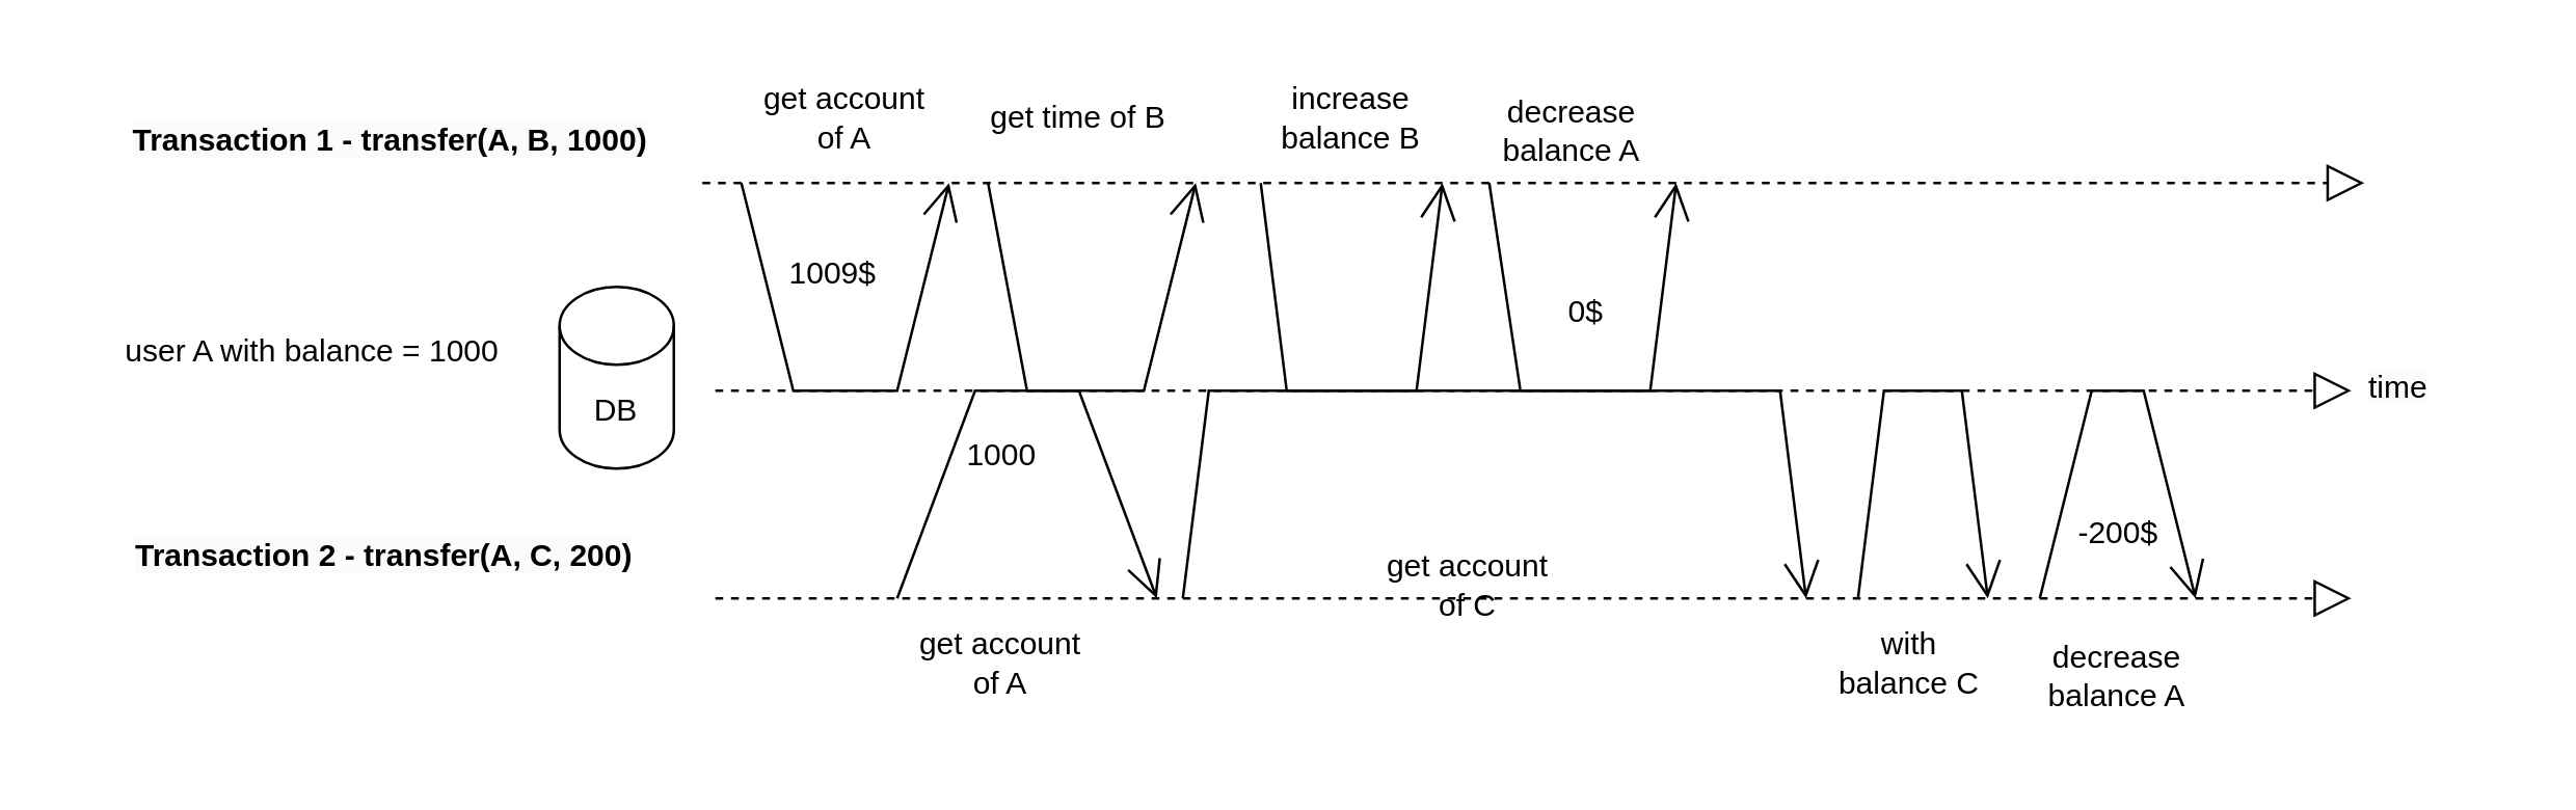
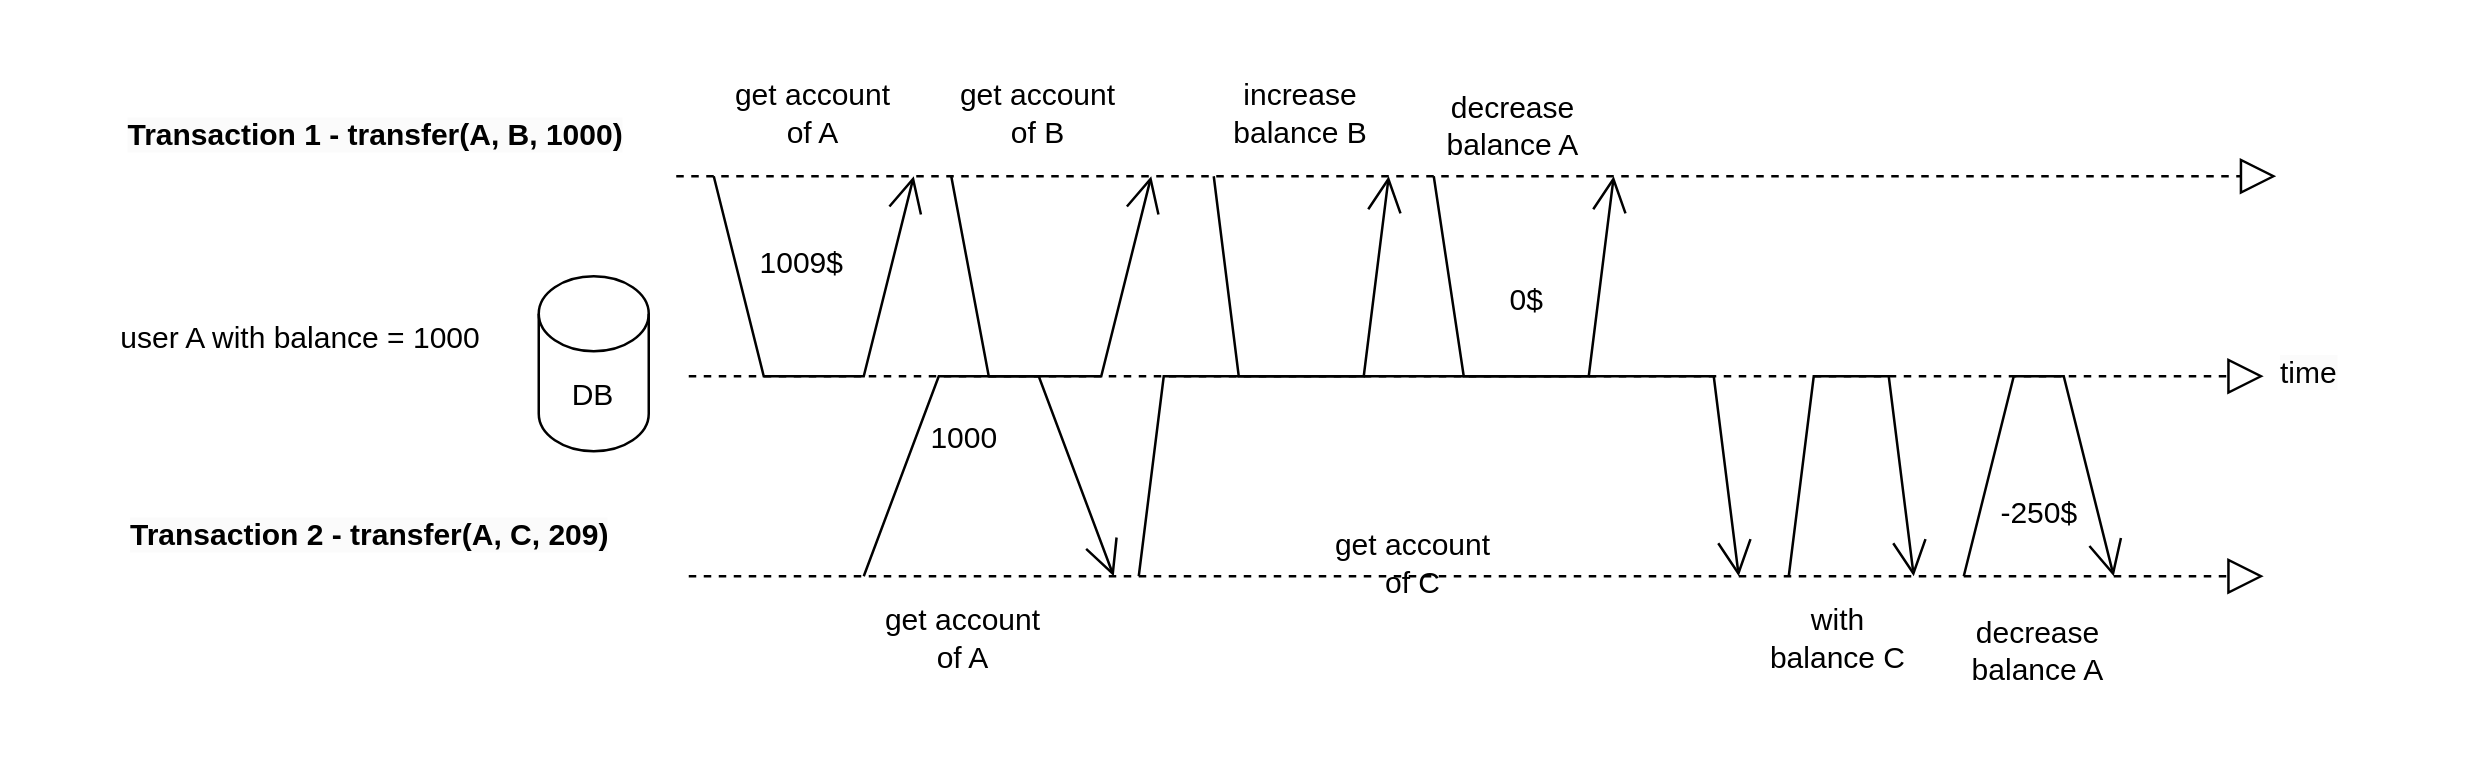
  <mxCell id="0" />
  <mxCell id="1" parent="0" />
  <mxCell id="2" value="DB" style="shape=cylinder3;whiteSpace=wrap;html=1;boundedLbl=1;backgroundOutline=1;size=15;" vertex="1" parent="1"><mxGeometry x="215" y="110" width="44" height="70" as="geometry" /></mxCell>
  <mxCell id="3" value="user A with balance = 1000" style="text;html=1;strokeColor=none;fillColor=none;align=center;verticalAlign=middle;whiteSpace=wrap;rounded=0;" vertex="1" parent="1"><mxGeometry x="20" y="120" width="200" height="30" as="geometry" /></mxCell>
  <mxCell id="4" value="" style="endArrow=block;dashed=1;endFill=0;endSize=12;html=1;rounded=0;" edge="1" parent="1"><mxGeometry width="160" relative="1" as="geometry"><mxPoint x="275" y="150" as="sourcePoint" /><mxPoint x="905" y="150" as="targetPoint" /></mxGeometry></mxCell>
  <mxCell id="5" value="&lt;meta charset=&quot;utf-8&quot;&gt;&lt;span style=&quot;color: rgb(0, 0, 0); font-family: Helvetica; font-size: 12px; font-style: normal; font-variant-ligatures: normal; font-variant-caps: normal; letter-spacing: normal; orphans: 2; text-align: center; text-indent: 0px; text-transform: none; widows: 2; word-spacing: 0px; -webkit-text-stroke-width: 0px; background-color: rgb(251, 251, 251); text-decoration-thickness: initial; text-decoration-style: initial; text-decoration-color: initial; float: none; display: inline !important;&quot;&gt;Transaction 1 -&amp;nbsp;transfer(A, B, 1000)&lt;/span&gt;" style="text;whiteSpace=wrap;html=1;fontStyle=1" vertex="1" parent="1"><mxGeometry x="49" y="40" width="220" height="40" as="geometry" /></mxCell>
  <mxCell id="6" value="&lt;meta charset=&quot;utf-8&quot;&gt;&lt;span style=&quot;color: rgb(0, 0, 0); font-family: Helvetica; font-size: 12px; font-style: normal; font-variant-ligatures: normal; font-variant-caps: normal; font-weight: 400; letter-spacing: normal; orphans: 2; text-align: center; text-indent: 0px; text-transform: none; widows: 2; word-spacing: 0px; -webkit-text-stroke-width: 0px; background-color: rgb(251, 251, 251); text-decoration-thickness: initial; text-decoration-style: initial; text-decoration-color: initial; float: none; display: inline !important;&quot;&gt;time&lt;/span&gt;" style="text;whiteSpace=wrap;html=1;" vertex="1" parent="1"><mxGeometry x="910" y="135" width="60" height="40" as="geometry" /></mxCell>
  <mxCell id="7" value="" style="endArrow=block;dashed=1;endFill=0;endSize=12;html=1;rounded=0;" edge="1" parent="1"><mxGeometry width="160" relative="1" as="geometry"><mxPoint x="270" y="70" as="sourcePoint" /><mxPoint x="910" y="70" as="targetPoint" /></mxGeometry></mxCell>
- <mxCell id="8" value="&lt;meta charset=&quot;utf-8&quot;&gt;&lt;span style=&quot;color: rgb(0, 0, 0); font-family: Helvetica; font-size: 12px; font-style: normal; font-variant-ligatures: normal; font-variant-caps: normal; letter-spacing: normal; orphans: 2; text-align: center; text-indent: 0px; text-transform: none; widows: 2; word-spacing: 0px; -webkit-text-stroke-width: 0px; background-color: rgb(251, 251, 251); text-decoration-thickness: initial; text-decoration-style: initial; text-decoration-color: initial; float: none; display: inline !important;&quot;&gt;Transaction 2 -&amp;nbsp;transfer(A, C, 200)&lt;/span&gt;" style="text;whiteSpace=wrap;html=1;fontStyle=1" vertex="1" parent="1"><mxGeometry x="50" y="200" width="220" height="40" as="geometry" /></mxCell>
+ <mxCell id="8" value="&lt;meta charset=&quot;utf-8&quot;&gt;&lt;span style=&quot;color: rgb(0, 0, 0); font-family: Helvetica; font-size: 12px; font-style: normal; font-variant-ligatures: normal; font-variant-caps: normal; letter-spacing: normal; orphans: 2; text-align: center; text-indent: 0px; text-transform: none; widows: 2; word-spacing: 0px; -webkit-text-stroke-width: 0px; background-color: rgb(251, 251, 251); text-decoration-thickness: initial; text-decoration-style: initial; text-decoration-color: initial; float: none; display: inline !important;&quot;&gt;Transaction 2 -&amp;nbsp;transfer(A, C, 209)&lt;/span&gt;" style="text;whiteSpace=wrap;html=1;fontStyle=1" vertex="1" parent="1"><mxGeometry x="50" y="200" width="220" height="40" as="geometry" /></mxCell>
  <mxCell id="9" value="" style="endArrow=block;dashed=1;endFill=0;endSize=12;html=1;rounded=0;" edge="1" parent="1"><mxGeometry width="160" relative="1" as="geometry"><mxPoint x="275" y="230" as="sourcePoint" /><mxPoint x="905" y="230" as="targetPoint" /></mxGeometry></mxCell>
  <mxCell id="10" value="" style="endArrow=open;endFill=1;endSize=12;html=1;rounded=0;" edge="1" parent="1"><mxGeometry width="160" relative="1" as="geometry"><mxPoint x="380" y="70" as="sourcePoint" /><mxPoint x="460" y="70" as="targetPoint" /><Array as="points"><mxPoint x="395" y="150" /><mxPoint x="440" y="150" /></Array></mxGeometry></mxCell>
  <mxCell id="11" value="" style="endArrow=open;endFill=1;endSize=12;html=1;rounded=0;" edge="1" parent="1"><mxGeometry width="160" relative="1" as="geometry"><mxPoint x="345" y="230" as="sourcePoint" /><mxPoint x="445" y="230" as="targetPoint" /><Array as="points"><mxPoint x="375" y="150" /><mxPoint x="415" y="150" /></Array></mxGeometry></mxCell>
  <mxCell id="12" value="1009$" style="text;html=1;align=center;verticalAlign=middle;resizable=0;points=[];autosize=1;strokeColor=none;fillColor=none;" vertex="1" parent="1"><mxGeometry x="290" y="90" width="60" height="30" as="geometry" /></mxCell>
  <mxCell id="13" value="1000" style="text;html=1;align=center;verticalAlign=middle;resizable=0;points=[];autosize=1;strokeColor=none;fillColor=none;" vertex="1" parent="1"><mxGeometry x="360" y="160" width="50" height="30" as="geometry" /></mxCell>
  <mxCell id="14" value="" style="endArrow=open;endFill=1;endSize=12;html=1;rounded=0;" edge="1" parent="1"><mxGeometry width="160" relative="1" as="geometry"><mxPoint x="455" y="230" as="sourcePoint" /><mxPoint x="695" y="230" as="targetPoint" /><Array as="points"><mxPoint x="465" y="150" /><mxPoint x="685" y="150" /></Array></mxGeometry></mxCell>
  <mxCell id="15" value="" style="endArrow=open;endFill=1;endSize=12;html=1;rounded=0;" edge="1" parent="1"><mxGeometry width="160" relative="1" as="geometry"><mxPoint x="485" y="70" as="sourcePoint" /><mxPoint x="555" y="70" as="targetPoint" /><Array as="points"><mxPoint x="495" y="150" /><mxPoint x="545" y="150" /></Array></mxGeometry></mxCell>
  <mxCell id="16" value="" style="endArrow=open;endFill=1;endSize=12;html=1;rounded=0;" edge="1" parent="1"><mxGeometry width="160" relative="1" as="geometry"><mxPoint x="785" y="230" as="sourcePoint" /><mxPoint x="845" y="230" as="targetPoint" /><Array as="points"><mxPoint x="805" y="150" /><mxPoint x="825" y="150" /></Array></mxGeometry></mxCell>
  <mxCell id="17" value="" style="endArrow=open;endFill=1;endSize=12;html=1;rounded=0;" edge="1" parent="1"><mxGeometry width="160" relative="1" as="geometry"><mxPoint x="715" y="230" as="sourcePoint" /><mxPoint x="765" y="230" as="targetPoint" /><Array as="points"><mxPoint x="725" y="150" /><mxPoint x="755" y="150" /></Array></mxGeometry></mxCell>
  <mxCell id="18" value="" style="endArrow=open;endFill=1;endSize=12;html=1;rounded=0;" edge="1" parent="1"><mxGeometry width="160" relative="1" as="geometry"><mxPoint x="573" y="70" as="sourcePoint" /><mxPoint x="645" y="70" as="targetPoint" /><Array as="points"><mxPoint x="585" y="150" /><mxPoint x="635" y="150" /></Array></mxGeometry></mxCell>
  <mxCell id="19" value="decrease balance A" style="text;html=1;strokeColor=none;fillColor=none;align=center;verticalAlign=middle;whiteSpace=wrap;rounded=0;" vertex="1" parent="1"><mxGeometry x="775" y="230" width="80" height="60" as="geometry" /></mxCell>
  <mxCell id="20" value="with balance C" style="text;html=1;strokeColor=none;fillColor=none;align=center;verticalAlign=middle;whiteSpace=wrap;rounded=0;" vertex="1" parent="1"><mxGeometry x="705" y="240" width="60" height="30" as="geometry" /></mxCell>
  <mxCell id="21" value="decrease balance A" style="text;html=1;strokeColor=none;fillColor=none;align=center;verticalAlign=middle;whiteSpace=wrap;rounded=0;" vertex="1" parent="1"><mxGeometry x="565" y="20" width="80" height="60" as="geometry" /></mxCell>
  <mxCell id="22" value="increase balance B" style="text;html=1;strokeColor=none;fillColor=none;align=center;verticalAlign=middle;whiteSpace=wrap;rounded=0;" vertex="1" parent="1"><mxGeometry x="490" width="60" height="30" as="geometry" y="30" /></mxCell>
  <mxCell id="23" value="get account of A" style="text;html=1;strokeColor=none;fillColor=none;align=center;verticalAlign=middle;whiteSpace=wrap;rounded=0;" vertex="1" parent="1"><mxGeometry x="290" width="70" height="30" as="geometry" y="30" /></mxCell>
- <mxCell id="24" value="get time of B" style="text;html=1;strokeColor=none;fillColor=none;align=center;verticalAlign=middle;whiteSpace=wrap;rounded=0;" vertex="1" parent="1"><mxGeometry x="380" width="70" height="30" as="geometry" y="30" /></mxCell>
+ <mxCell id="24" value="get account of B" style="text;html=1;strokeColor=none;fillColor=none;align=center;verticalAlign=middle;whiteSpace=wrap;rounded=0;" vertex="1" parent="1"><mxGeometry x="380" width="70" height="30" as="geometry" y="30" /></mxCell>
  <mxCell id="25" value="" style="endArrow=open;endFill=1;endSize=12;html=1;rounded=0;" edge="1" parent="1"><mxGeometry width="160" relative="1" as="geometry"><mxPoint x="285" y="70" as="sourcePoint" /><mxPoint x="365" y="70" as="targetPoint" /><Array as="points"><mxPoint x="305" y="150" /><mxPoint x="345" y="150" /></Array></mxGeometry></mxCell>
  <mxCell id="26" value="0$" style="text;html=1;align=center;verticalAlign=middle;resizable=0;points=[];autosize=1;strokeColor=none;fillColor=none;" vertex="1" parent="1"><mxGeometry x="590" y="105" width="40" height="30" as="geometry" /></mxCell>
- <mxCell id="27" value="-200$" style="text;html=1;align=center;verticalAlign=middle;resizable=0;points=[];autosize=1;strokeColor=none;fillColor=none;" vertex="1" parent="1"><mxGeometry x="790" y="190" width="50" height="30" as="geometry" /></mxCell>
+ <mxCell id="27" value="-250$" style="text;html=1;align=center;verticalAlign=middle;resizable=0;points=[];autosize=1;strokeColor=none;fillColor=none;" vertex="1" parent="1"><mxGeometry x="790" y="190" width="50" height="30" as="geometry" /></mxCell>
  <mxCell id="28" value="get account of A" style="text;html=1;strokeColor=none;fillColor=none;align=center;verticalAlign=middle;whiteSpace=wrap;rounded=0;" vertex="1" parent="1"><mxGeometry x="350" y="240" width="70" height="30" as="geometry" /></mxCell>
  <mxCell id="29" value="get account of C" style="text;html=1;strokeColor=none;fillColor=none;align=center;verticalAlign=middle;whiteSpace=wrap;rounded=0;" vertex="1" parent="1"><mxGeometry x="530" y="210" width="70" height="30" as="geometry" /></mxCell>
